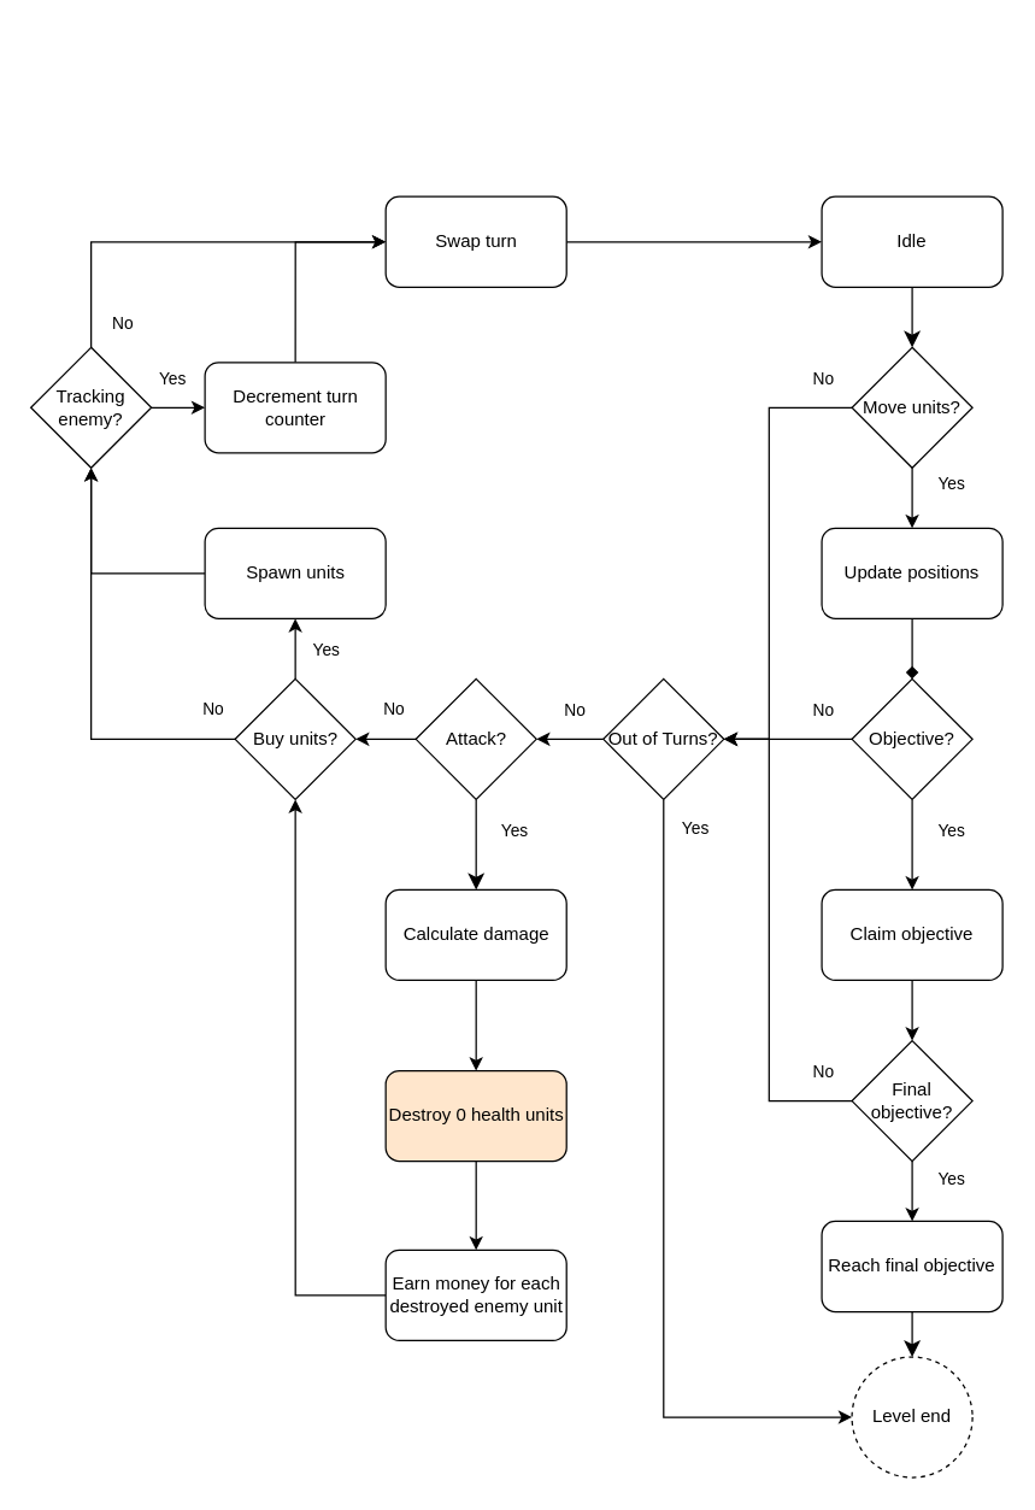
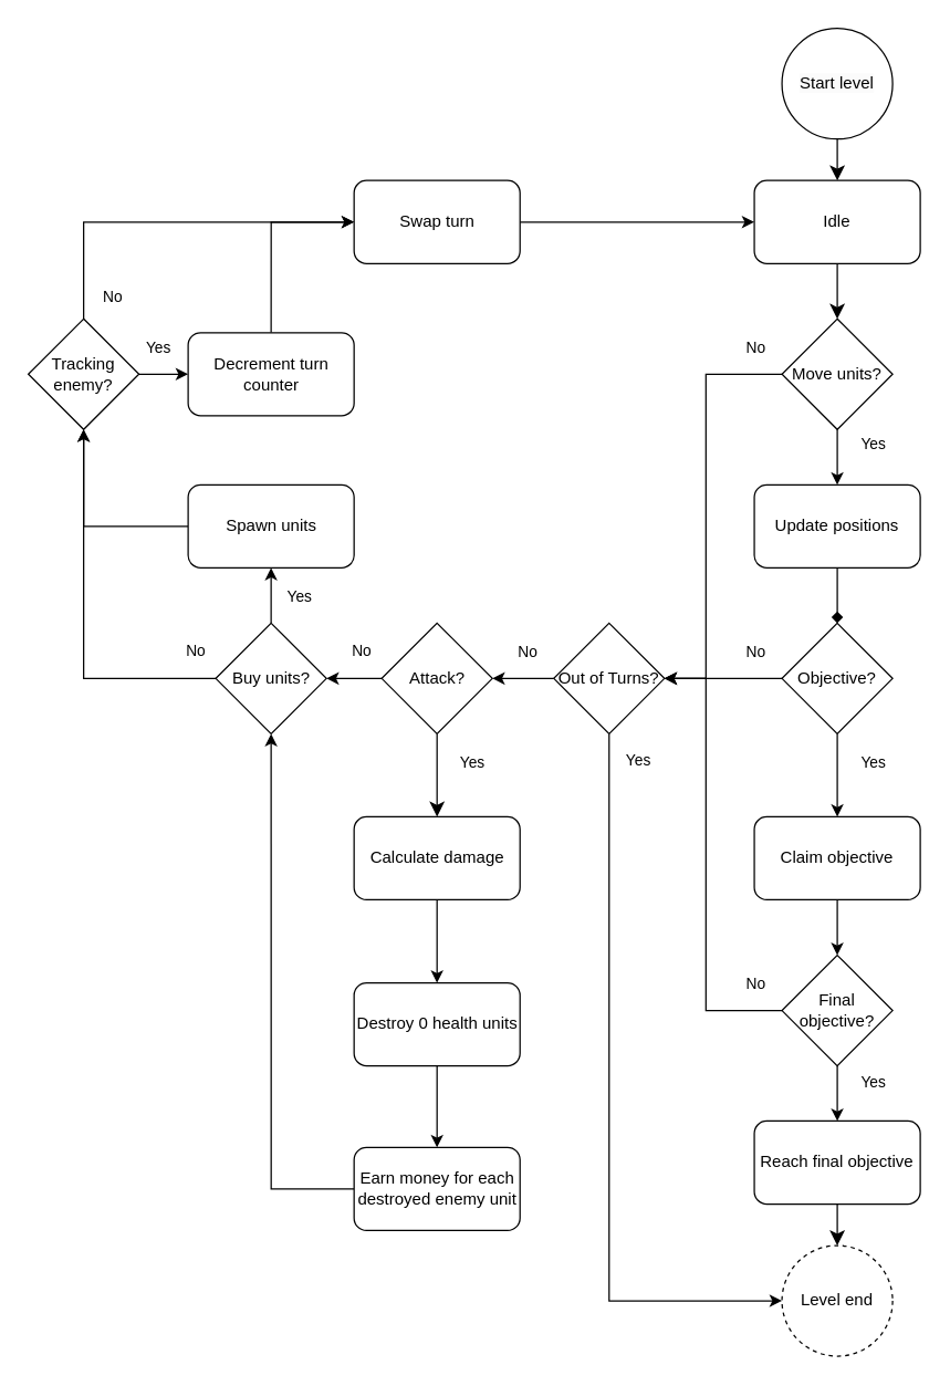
  <mxCell id="0" />
  <mxCell id="1" parent="0" />
+ <mxCell id="2" style="edgeStyle=orthogonalEdgeStyle;rounded=0;orthogonalLoop=1;jettySize=auto;html=1;entryX=0.5;entryY=0;entryDx=0;entryDy=0;endSize=8;exitX=0.5;exitY=1;exitDx=0;exitDy=0;" parent="1" source="23" target="4" edge="1"><mxGeometry relative="1" as="geometry"><mxPoint x="605" y="150" as="targetPoint" /><mxPoint x="605" y="90" as="sourcePoint" /></mxGeometry></mxCell>
  <mxCell id="3" style="edgeStyle=orthogonalEdgeStyle;rounded=0;orthogonalLoop=1;jettySize=auto;html=1;endSize=8;" parent="1" source="4" target="28" edge="1"><mxGeometry relative="1" as="geometry"><mxPoint x="605" y="250" as="targetPoint" /></mxGeometry></mxCell>
  <mxCell id="4" value="Idle" style="rounded=1;whiteSpace=wrap;html=1;" parent="1" vertex="1"><mxGeometry x="545" y="130" width="120" height="60" as="geometry" /></mxCell>
  <mxCell id="5" style="edgeStyle=orthogonalEdgeStyle;rounded=0;orthogonalLoop=1;jettySize=auto;html=1;endSize=8;entryX=0.5;entryY=0;entryDx=0;entryDy=0;exitX=0.5;exitY=1;exitDx=0;exitDy=0;" parent="1" source="22" target="12" edge="1"><mxGeometry relative="1" as="geometry"><mxPoint x="295.56" y="570" as="targetPoint" /><mxPoint x="295.613" y="510" as="sourcePoint" /></mxGeometry></mxCell>
  <mxCell id="6" value="Yes" style="edgeLabel;html=1;align=center;verticalAlign=middle;resizable=0;points=[];" vertex="1" connectable="0" parent="5"><mxGeometry x="0.301" relative="1" as="geometry"><mxPoint x="25" y="-19" as="offset" /></mxGeometry></mxCell>
  <mxCell id="7" style="edgeStyle=orthogonalEdgeStyle;rounded=0;orthogonalLoop=1;jettySize=auto;html=1;exitX=0;exitY=0.5;exitDx=0;exitDy=0;entryX=0.5;entryY=1;entryDx=0;entryDy=0;" edge="1" parent="1" source="8" target="59"><mxGeometry relative="1" as="geometry"><Array as="points"><mxPoint x="60" y="380" /></Array></mxGeometry></mxCell>
  <mxCell id="8" value="Spawn units" style="rounded=1;whiteSpace=wrap;html=1;" parent="1" vertex="1"><mxGeometry x="135.56" y="350" width="120" height="60" as="geometry" /></mxCell>
  <mxCell id="9" style="edgeStyle=orthogonalEdgeStyle;rounded=0;orthogonalLoop=1;jettySize=auto;html=1;entryX=0.5;entryY=0;entryDx=0;entryDy=0;endSize=8;" parent="1" source="10" target="47" edge="1"><mxGeometry relative="1" as="geometry"><mxPoint x="605" y="930" as="targetPoint" /></mxGeometry></mxCell>
  <mxCell id="10" value="Reach final objective" style="rounded=1;whiteSpace=wrap;html=1;" parent="1" vertex="1"><mxGeometry x="545" y="810" width="120" height="60" as="geometry" /></mxCell>
  <mxCell id="11" style="edgeStyle=orthogonalEdgeStyle;rounded=0;orthogonalLoop=1;jettySize=auto;html=1;entryX=0.5;entryY=0;entryDx=0;entryDy=0;" edge="1" parent="1" source="12" target="35"><mxGeometry relative="1" as="geometry"><mxPoint x="315.56" y="689.1" as="targetPoint" /></mxGeometry></mxCell>
  <mxCell id="12" value="Calculate damage" style="rounded=1;whiteSpace=wrap;html=1;" vertex="1" parent="1"><mxGeometry x="255.56" y="590" width="120" height="60" as="geometry" /></mxCell>
  <mxCell id="13" style="edgeStyle=orthogonalEdgeStyle;rounded=0;orthogonalLoop=1;jettySize=auto;html=1;entryX=0.5;entryY=1;entryDx=0;entryDy=0;exitX=0;exitY=0.5;exitDx=0;exitDy=0;" edge="1" parent="1" source="14" target="19"><mxGeometry relative="1" as="geometry"><mxPoint x="219.94" y="859.118" as="sourcePoint" /><mxPoint x="160" y="490" as="targetPoint" /><Array as="points"><mxPoint x="196" y="859" /><mxPoint x="196" y="530" /></Array></mxGeometry></mxCell>
  <mxCell id="14" value="Earn money for each destroyed enemy unit" style="rounded=1;whiteSpace=wrap;html=1;" vertex="1" parent="1"><mxGeometry x="255.56" y="829.1" width="120" height="60" as="geometry" /></mxCell>
  <mxCell id="15" style="edgeStyle=orthogonalEdgeStyle;rounded=0;orthogonalLoop=1;jettySize=auto;html=1;entryX=0.5;entryY=1;entryDx=0;entryDy=0;" edge="1" parent="1" source="19" target="8"><mxGeometry relative="1" as="geometry" /></mxCell>
  <mxCell id="16" value="Yes" style="edgeLabel;html=1;align=center;verticalAlign=middle;resizable=0;points=[];" vertex="1" connectable="0" parent="15"><mxGeometry x="0.073" y="-1" relative="1" as="geometry"><mxPoint x="19" y="1" as="offset" /></mxGeometry></mxCell>
  <mxCell id="17" style="edgeStyle=orthogonalEdgeStyle;rounded=0;orthogonalLoop=1;jettySize=auto;html=1;entryX=0.5;entryY=1;entryDx=0;entryDy=0;exitX=0;exitY=0.5;exitDx=0;exitDy=0;" edge="1" parent="1" source="19" target="59"><mxGeometry relative="1" as="geometry"><Array as="points"><mxPoint x="60" y="490" /></Array></mxGeometry></mxCell>
  <mxCell id="18" value="No" style="edgeLabel;html=1;align=center;verticalAlign=middle;resizable=0;points=[];" vertex="1" connectable="0" parent="17"><mxGeometry x="-0.743" y="3" relative="1" as="geometry"><mxPoint x="20" y="-24" as="offset" /></mxGeometry></mxCell>
  <mxCell id="19" value="Buy units?" style="rhombus;whiteSpace=wrap;html=1;" vertex="1" parent="1"><mxGeometry x="155.56" y="450" width="80" height="80" as="geometry" /></mxCell>
  <mxCell id="20" style="edgeStyle=orthogonalEdgeStyle;rounded=0;orthogonalLoop=1;jettySize=auto;html=1;exitX=0;exitY=0.5;exitDx=0;exitDy=0;entryX=1;entryY=0.5;entryDx=0;entryDy=0;" edge="1" parent="1" source="22" target="19"><mxGeometry relative="1" as="geometry" /></mxCell>
  <mxCell id="21" value="No" style="edgeLabel;html=1;align=center;verticalAlign=middle;resizable=0;points=[];" vertex="1" connectable="0" parent="20"><mxGeometry x="-0.279" y="2" relative="1" as="geometry"><mxPoint x="-1" y="-23" as="offset" /></mxGeometry></mxCell>
  <mxCell id="22" value="Attack?" style="rhombus;whiteSpace=wrap;html=1;" vertex="1" parent="1"><mxGeometry x="275.56" y="450" width="80" height="80" as="geometry" /></mxCell>
+ <mxCell id="23" value="&lt;span style=&quot;color: rgb(0, 0, 0); font-family: Helvetica; font-size: 12px; font-style: normal; font-variant-ligatures: normal; font-variant-caps: normal; font-weight: 400; letter-spacing: normal; orphans: 2; text-align: center; text-indent: 0px; text-transform: none; widows: 2; word-spacing: 0px; -webkit-text-stroke-width: 0px; white-space: normal; background-color: rgb(251, 251, 251); text-decoration-thickness: initial; text-decoration-style: initial; text-decoration-color: initial; display: inline !important; float: none;&quot;&gt;Start level&lt;/span&gt;" style="ellipse;whiteSpace=wrap;html=1;aspect=fixed;" vertex="1" parent="1"><mxGeometry x="565" y="20" width="80" height="80" as="geometry" /></mxCell>
  <mxCell id="24" style="edgeStyle=orthogonalEdgeStyle;rounded=0;orthogonalLoop=1;jettySize=auto;html=1;entryX=0.5;entryY=0;entryDx=0;entryDy=0;" edge="1" parent="1" source="28" target="33"><mxGeometry relative="1" as="geometry" /></mxCell>
  <mxCell id="25" value="Yes" style="edgeLabel;html=1;align=center;verticalAlign=middle;resizable=0;points=[];" vertex="1" connectable="0" parent="24"><mxGeometry x="0.188" y="1" relative="1" as="geometry"><mxPoint x="24" y="-14" as="offset" /></mxGeometry></mxCell>
  <mxCell id="26" style="edgeStyle=orthogonalEdgeStyle;rounded=0;orthogonalLoop=1;jettySize=auto;html=1;entryX=1;entryY=0.5;entryDx=0;entryDy=0;exitX=0;exitY=0.5;exitDx=0;exitDy=0;" edge="1" parent="1" source="28" target="52"><mxGeometry relative="1" as="geometry"><Array as="points"><mxPoint x="510" y="270" /><mxPoint x="510" y="490" /></Array></mxGeometry></mxCell>
  <mxCell id="27" value="No" style="edgeLabel;html=1;align=center;verticalAlign=middle;resizable=0;points=[];" vertex="1" connectable="0" parent="26"><mxGeometry x="-0.752" relative="1" as="geometry"><mxPoint x="18" y="-20" as="offset" /></mxGeometry></mxCell>
  <mxCell id="28" value="Move units?" style="rounded=0;whiteSpace=wrap;html=1;shape=rhombus;perimeter=rhombusPerimeter;" vertex="1" parent="1"><mxGeometry x="565" y="230" width="80" height="80" as="geometry" /></mxCell>
  <mxCell id="29" style="edgeStyle=orthogonalEdgeStyle;rounded=0;orthogonalLoop=1;jettySize=auto;html=1;entryX=0;entryY=0.5;entryDx=0;entryDy=0;exitX=0.5;exitY=0;exitDx=0;exitDy=0;" edge="1" parent="1" source="30" target="54"><mxGeometry relative="1" as="geometry"><Array as="points"><mxPoint x="196" y="160" /></Array></mxGeometry></mxCell>
  <mxCell id="30" value="Decrement turn counter" style="rounded=1;whiteSpace=wrap;html=1;" vertex="1" parent="1"><mxGeometry x="135.56" y="240" width="120" height="60" as="geometry" /></mxCell>
  <mxCell id="31" style="edgeStyle=orthogonalEdgeStyle;rounded=0;orthogonalLoop=1;jettySize=auto;html=1;entryX=1;entryY=0.5;entryDx=0;entryDy=0;" edge="1" parent="1" source="39" target="52"><mxGeometry relative="1" as="geometry"><mxPoint x="570" y="540" as="targetPoint" /></mxGeometry></mxCell>
  <mxCell id="32" value="No" style="edgeLabel;html=1;align=center;verticalAlign=middle;resizable=0;points=[];" vertex="1" connectable="0" parent="31"><mxGeometry x="0.724" relative="1" as="geometry"><mxPoint x="53" y="-20" as="offset" /></mxGeometry></mxCell>
  <mxCell id="33" value="Update positions" style="rounded=1;whiteSpace=wrap;html=1;" vertex="1" parent="1"><mxGeometry x="545" y="350" width="120" height="60" as="geometry" /></mxCell>
  <mxCell id="34" style="edgeStyle=orthogonalEdgeStyle;rounded=0;orthogonalLoop=1;jettySize=auto;html=1;entryX=0.5;entryY=0;entryDx=0;entryDy=0;" edge="1" parent="1" source="35" target="14"><mxGeometry relative="1" as="geometry" /></mxCell>
- <mxCell id="35" value="Destroy 0 health units" style="rounded=1;whiteSpace=wrap;html=1;fillColor=#ffe6cc;" vertex="1" parent="1"><mxGeometry x="255.56" y="710.1" width="120" height="60" as="geometry" /></mxCell>
+ <mxCell id="35" value="Destroy 0 health units" style="rounded=1;whiteSpace=wrap;html=1;" vertex="1" parent="1"><mxGeometry x="255.56" y="710.1" width="120" height="60" as="geometry" /></mxCell>
  <mxCell id="36" value="" style="edgeStyle=orthogonalEdgeStyle;rounded=0;orthogonalLoop=1;jettySize=auto;html=1;entryX=0.5;entryY=0;entryDx=0;entryDy=0;endArrow=diamond;" edge="1" parent="1" source="33" target="39"><mxGeometry relative="1" as="geometry"><mxPoint x="605" y="410" as="sourcePoint" /><mxPoint x="605" y="591" as="targetPoint" /></mxGeometry></mxCell>
  <mxCell id="37" style="edgeStyle=orthogonalEdgeStyle;rounded=0;orthogonalLoop=1;jettySize=auto;html=1;" edge="1" parent="1" source="39" target="41"><mxGeometry relative="1" as="geometry"><mxPoint x="605" y="590" as="targetPoint" /></mxGeometry></mxCell>
  <mxCell id="38" value="Yes" style="edgeLabel;html=1;align=center;verticalAlign=middle;resizable=0;points=[];" vertex="1" connectable="0" parent="37"><mxGeometry x="-0.349" y="1" relative="1" as="geometry"><mxPoint x="24" as="offset" /></mxGeometry></mxCell>
  <mxCell id="39" value="Objective?" style="rhombus;whiteSpace=wrap;html=1;" vertex="1" parent="1"><mxGeometry x="565" y="450" width="80" height="80" as="geometry" /></mxCell>
  <mxCell id="40" style="edgeStyle=orthogonalEdgeStyle;rounded=0;orthogonalLoop=1;jettySize=auto;html=1;" edge="1" parent="1" source="41" target="46"><mxGeometry relative="1" as="geometry"><mxPoint x="605" y="710" as="targetPoint" /></mxGeometry></mxCell>
  <mxCell id="41" value="Claim objective" style="rounded=1;whiteSpace=wrap;html=1;" vertex="1" parent="1"><mxGeometry x="545" y="590" width="120" height="60" as="geometry" /></mxCell>
  <mxCell id="42" style="edgeStyle=orthogonalEdgeStyle;rounded=0;orthogonalLoop=1;jettySize=auto;html=1;entryX=0.5;entryY=0;entryDx=0;entryDy=0;" edge="1" parent="1" source="46" target="10"><mxGeometry relative="1" as="geometry"><mxPoint x="605" y="790" as="targetPoint" /></mxGeometry></mxCell>
  <mxCell id="43" value="Yes" style="edgeLabel;html=1;align=center;verticalAlign=middle;resizable=0;points=[];" vertex="1" connectable="0" parent="42"><mxGeometry x="-0.473" y="1" relative="1" as="geometry"><mxPoint x="24" as="offset" /></mxGeometry></mxCell>
  <mxCell id="44" style="edgeStyle=orthogonalEdgeStyle;rounded=0;orthogonalLoop=1;jettySize=auto;html=1;entryX=1;entryY=0.5;entryDx=0;entryDy=0;" edge="1" parent="1" source="46" target="52"><mxGeometry relative="1" as="geometry"><Array as="points"><mxPoint x="510" y="730" /><mxPoint x="510" y="490" /></Array></mxGeometry></mxCell>
  <mxCell id="45" value="No" style="edgeLabel;html=1;align=center;verticalAlign=middle;resizable=0;points=[];" vertex="1" connectable="0" parent="44"><mxGeometry x="-0.894" relative="1" as="geometry"><mxPoint x="-3" y="-20" as="offset" /></mxGeometry></mxCell>
  <mxCell id="46" value="Final objective?" style="rhombus;whiteSpace=wrap;html=1;" vertex="1" parent="1"><mxGeometry x="565" y="690.1" width="80" height="80" as="geometry" /></mxCell>
  <mxCell id="47" value="Level end" style="ellipse;whiteSpace=wrap;html=1;aspect=fixed;dashed=1;" vertex="1" parent="1"><mxGeometry x="565" y="900" width="80" height="80" as="geometry" /></mxCell>
  <mxCell id="48" style="edgeStyle=orthogonalEdgeStyle;rounded=0;orthogonalLoop=1;jettySize=auto;html=1;entryX=1;entryY=0.5;entryDx=0;entryDy=0;" edge="1" parent="1" source="52" target="22"><mxGeometry relative="1" as="geometry" /></mxCell>
  <mxCell id="49" value="No" style="edgeLabel;html=1;align=center;verticalAlign=middle;resizable=0;points=[];" vertex="1" connectable="0" parent="48"><mxGeometry x="-0.275" y="-1" relative="1" as="geometry"><mxPoint x="-4" y="-19" as="offset" /></mxGeometry></mxCell>
  <mxCell id="50" style="edgeStyle=orthogonalEdgeStyle;rounded=0;orthogonalLoop=1;jettySize=auto;html=1;entryX=0;entryY=0.5;entryDx=0;entryDy=0;" edge="1" parent="1" source="52" target="47"><mxGeometry relative="1" as="geometry"><Array as="points"><mxPoint x="440" y="940" /></Array></mxGeometry></mxCell>
  <mxCell id="51" value="Yes" style="edgeLabel;html=1;align=center;verticalAlign=middle;resizable=0;points=[];" vertex="1" connectable="0" parent="50"><mxGeometry x="-0.928" y="-1" relative="1" as="geometry"><mxPoint x="21" y="-1" as="offset" /></mxGeometry></mxCell>
  <mxCell id="52" value="Out of Turns?" style="rhombus;whiteSpace=wrap;html=1;" vertex="1" parent="1"><mxGeometry x="400" y="450" width="80" height="80" as="geometry" /></mxCell>
  <mxCell id="53" style="edgeStyle=orthogonalEdgeStyle;rounded=0;orthogonalLoop=1;jettySize=auto;html=1;exitX=1;exitY=0.5;exitDx=0;exitDy=0;entryX=0;entryY=0.5;entryDx=0;entryDy=0;" edge="1" parent="1" source="54" target="4"><mxGeometry relative="1" as="geometry" /></mxCell>
  <mxCell id="54" value="Swap turn" style="rounded=1;whiteSpace=wrap;html=1;" vertex="1" parent="1"><mxGeometry x="255.56" y="130" width="120" height="60" as="geometry" /></mxCell>
  <mxCell id="55" style="edgeStyle=orthogonalEdgeStyle;rounded=0;orthogonalLoop=1;jettySize=auto;html=1;entryX=0;entryY=0.5;entryDx=0;entryDy=0;" edge="1" parent="1" source="59" target="30"><mxGeometry relative="1" as="geometry" /></mxCell>
  <mxCell id="56" value="Yes" style="edgeLabel;html=1;align=center;verticalAlign=middle;resizable=0;points=[];" vertex="1" connectable="0" parent="55"><mxGeometry x="-0.422" relative="1" as="geometry"><mxPoint y="-20" as="offset" /></mxGeometry></mxCell>
  <mxCell id="57" style="edgeStyle=orthogonalEdgeStyle;rounded=0;orthogonalLoop=1;jettySize=auto;html=1;entryX=0;entryY=0.5;entryDx=0;entryDy=0;" edge="1" parent="1" source="59" target="54"><mxGeometry relative="1" as="geometry"><Array as="points"><mxPoint x="60" y="160" /></Array></mxGeometry></mxCell>
  <mxCell id="58" value="No" style="edgeLabel;html=1;align=center;verticalAlign=middle;resizable=0;points=[];" vertex="1" connectable="0" parent="57"><mxGeometry x="-0.87" y="2" relative="1" as="geometry"><mxPoint x="22" as="offset" /></mxGeometry></mxCell>
  <mxCell id="59" value="Tracking enemy?" style="rhombus;whiteSpace=wrap;html=1;" vertex="1" parent="1"><mxGeometry x="20" y="230" width="80" height="80" as="geometry" /></mxCell>
